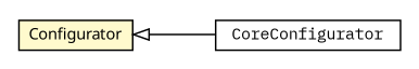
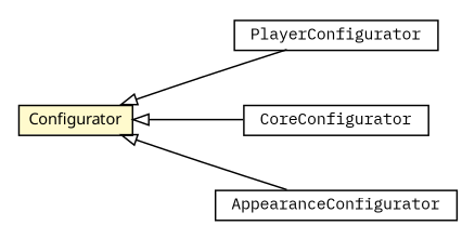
  digraph {
    fontname="IBM Plex Mono"
    nodesep=0.25
    rankdir=LR
    ranksep=0.5
    node [fontcolor=black fontname="IBM Plex Mono" fontsize=10.0 shape=plaintext]
    edge [arrowtail=empty dir=back fontname="IBM Plex Mono" fontsize=10 headport=p labelfontname=arial labelfontsize=10 tailport=p]
+   n1 [label=<<table title="org.olympe.musicplayer.bean.configurator.PlayerConfigurator" border="0" cellborder="1" cellspacing="0" cellpadding="2" port="p" href="./PlayerConfigurator.html"> 		<tr><td><table border="0" cellspacing="0" cellpadding="1"> <tr><td align="center" balign="center"> PlayerConfigurator </td></tr> 		</table></td></tr> 		</table>>]
    n2 [label=<<table title="org.olympe.musicplayer.bean.configurator.CoreConfigurator" border="0" cellborder="1" cellspacing="0" cellpadding="2" port="p" href="./CoreConfigurator.html"> 		<tr><td><table border="0" cellspacing="0" cellpadding="1"> <tr><td align="center" balign="center"> CoreConfigurator </td></tr> 		</table></td></tr> 		</table>>]
    n3 [label=<<table title="org.olympe.musicplayer.bean.configurator.Configurator" border="0" cellborder="1" cellspacing="0" cellpadding="2" port="p" bgcolor="lemonChiffon" href="./Configurator.html"> 		<tr><td><table border="0" cellspacing="0" cellpadding="1"> <tr><td align="center" balign="center"><font face="ariali"> Configurator </font></td></tr> 		</table></td></tr> 		</table>>]
+   n4 [label=<<table title="org.olympe.musicplayer.bean.configurator.AppearanceConfigurator" border="0" cellborder="1" cellspacing="0" cellpadding="2" port="p" href="./AppearanceConfigurator.html"> 		<tr><td><table border="0" cellspacing="0" cellpadding="1"> <tr><td align="center" balign="center"> AppearanceConfigurator </td></tr> 		</table></td></tr> 		</table>>]
+   n3 -> n1
    n3 -> n2
+   n3 -> n4
  }
